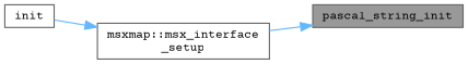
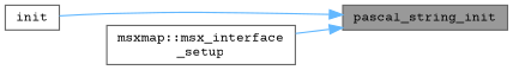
  digraph {
    fontname="Courier Prime"
    rankdir=RL
    node [color=grey40 fillcolor=white fontname="Courier Prime" fontsize=10 shape=box style=filled]
    edge [color=steelblue1 dir=back fontname="Courier Prime" fontsize=10 labelfontname=Helvetica labelfontsize=10 style=solid]
    n1 [color=gray40 fillcolor=grey60 fontcolor=black height=0.2 label=pascal_string_init width=0.4]
    n2 [height=0.2 label=init width=0.4]
    n3 [height=0.2 label="msxmap::msx_interface\l_setup" width=0.4]
-   n3 -> n2
+   n1 -> n2
    n1 -> n3
  }
